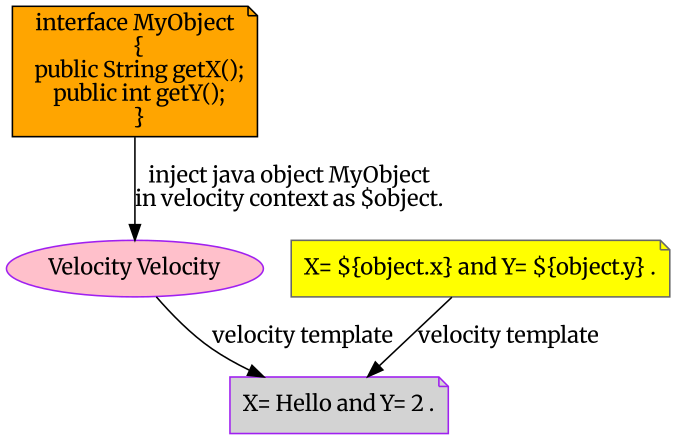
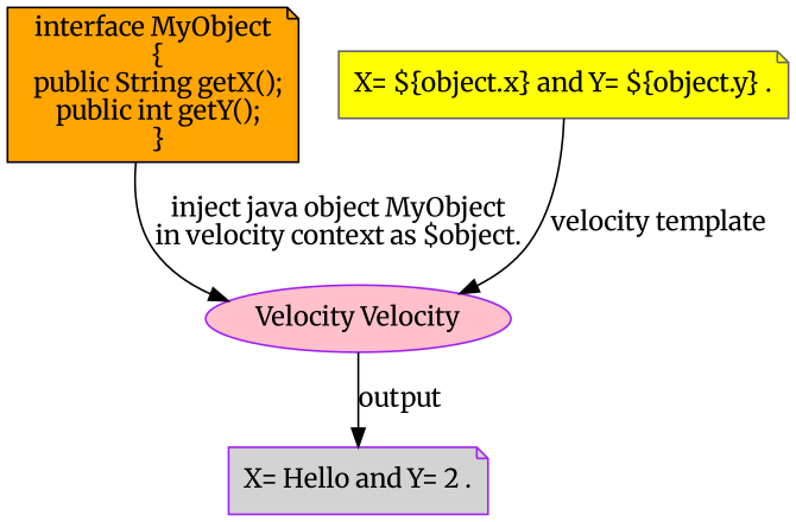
  digraph {
    fontname=Merriweather
    node [color=purple fontname=Merriweather shape=note style=filled]
    edge [fontname=Merriweather]
    n1 [color=black fillcolor=orange label="interface MyObject\n  {\n  public String getX();\n  public int getY();\n  }"]
    n2 [fillcolor=pink label="Velocity Velocity" shape=oval]
    n3 [fillcolor=lightgray label="X= Hello and Y= 2 ."]
    n4 [color=gray40 fillcolor=yellow label="X= ${object.x} and Y= ${object.y} ."]
    n1 -> n2 [label="inject java object MyObject\nin velocity context as $object."]
-   n2 -> n3 [label="velocity template"]
-   n4 -> n3 [label="velocity template"]
+   n2 -> n3 [label=output]
+   n4 -> n2 [label="velocity template"]
  }
